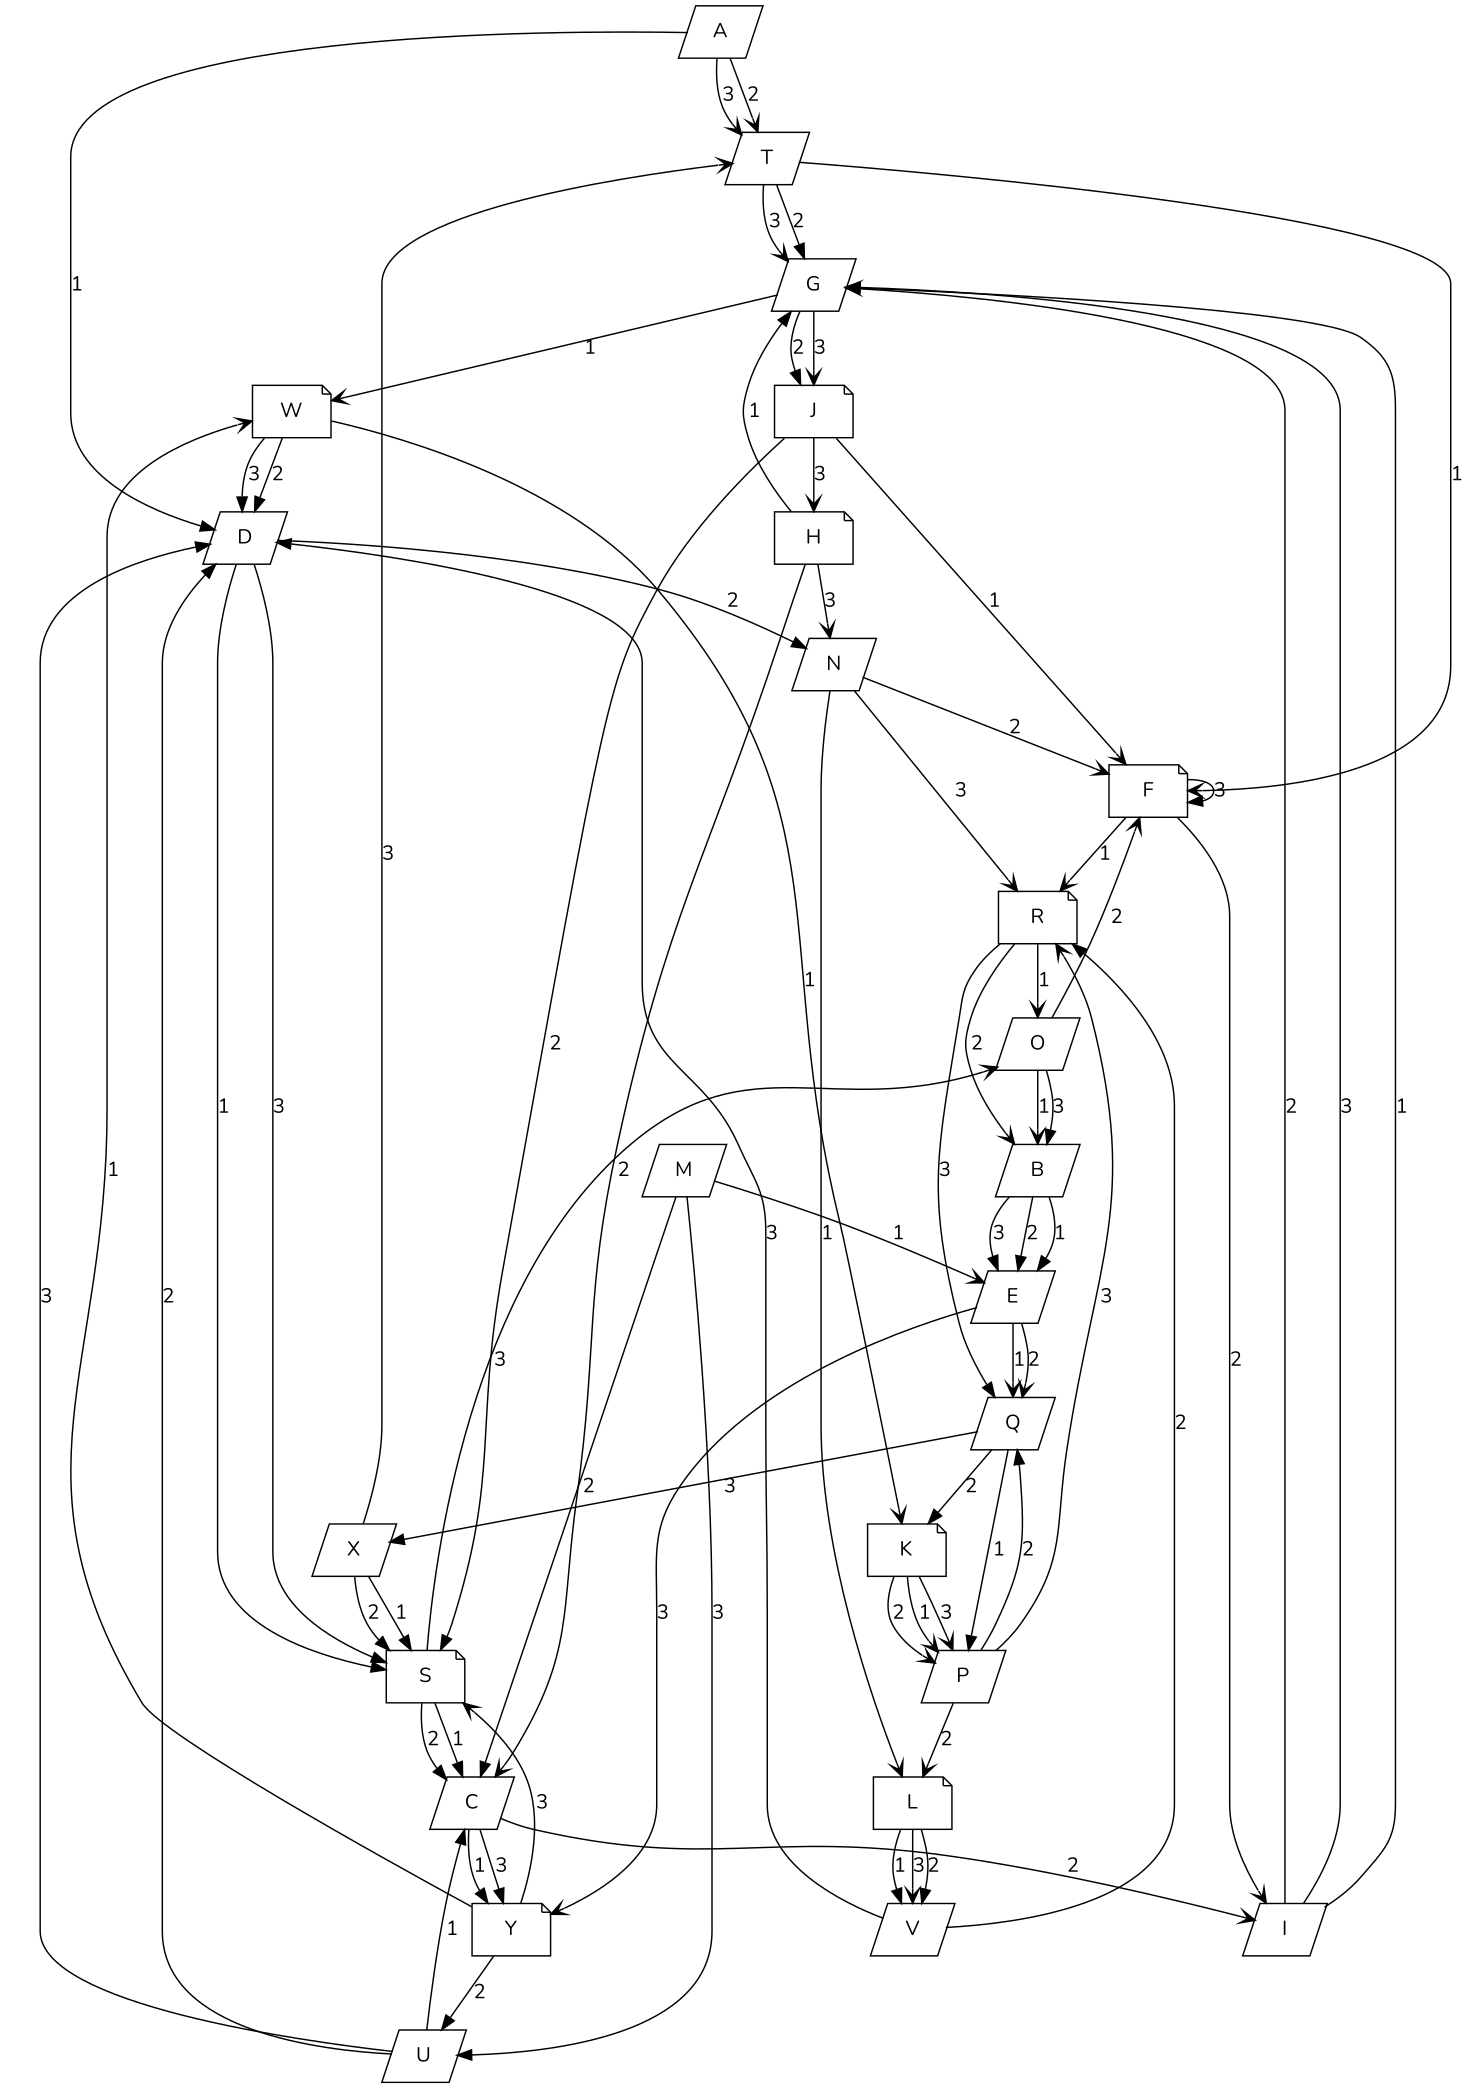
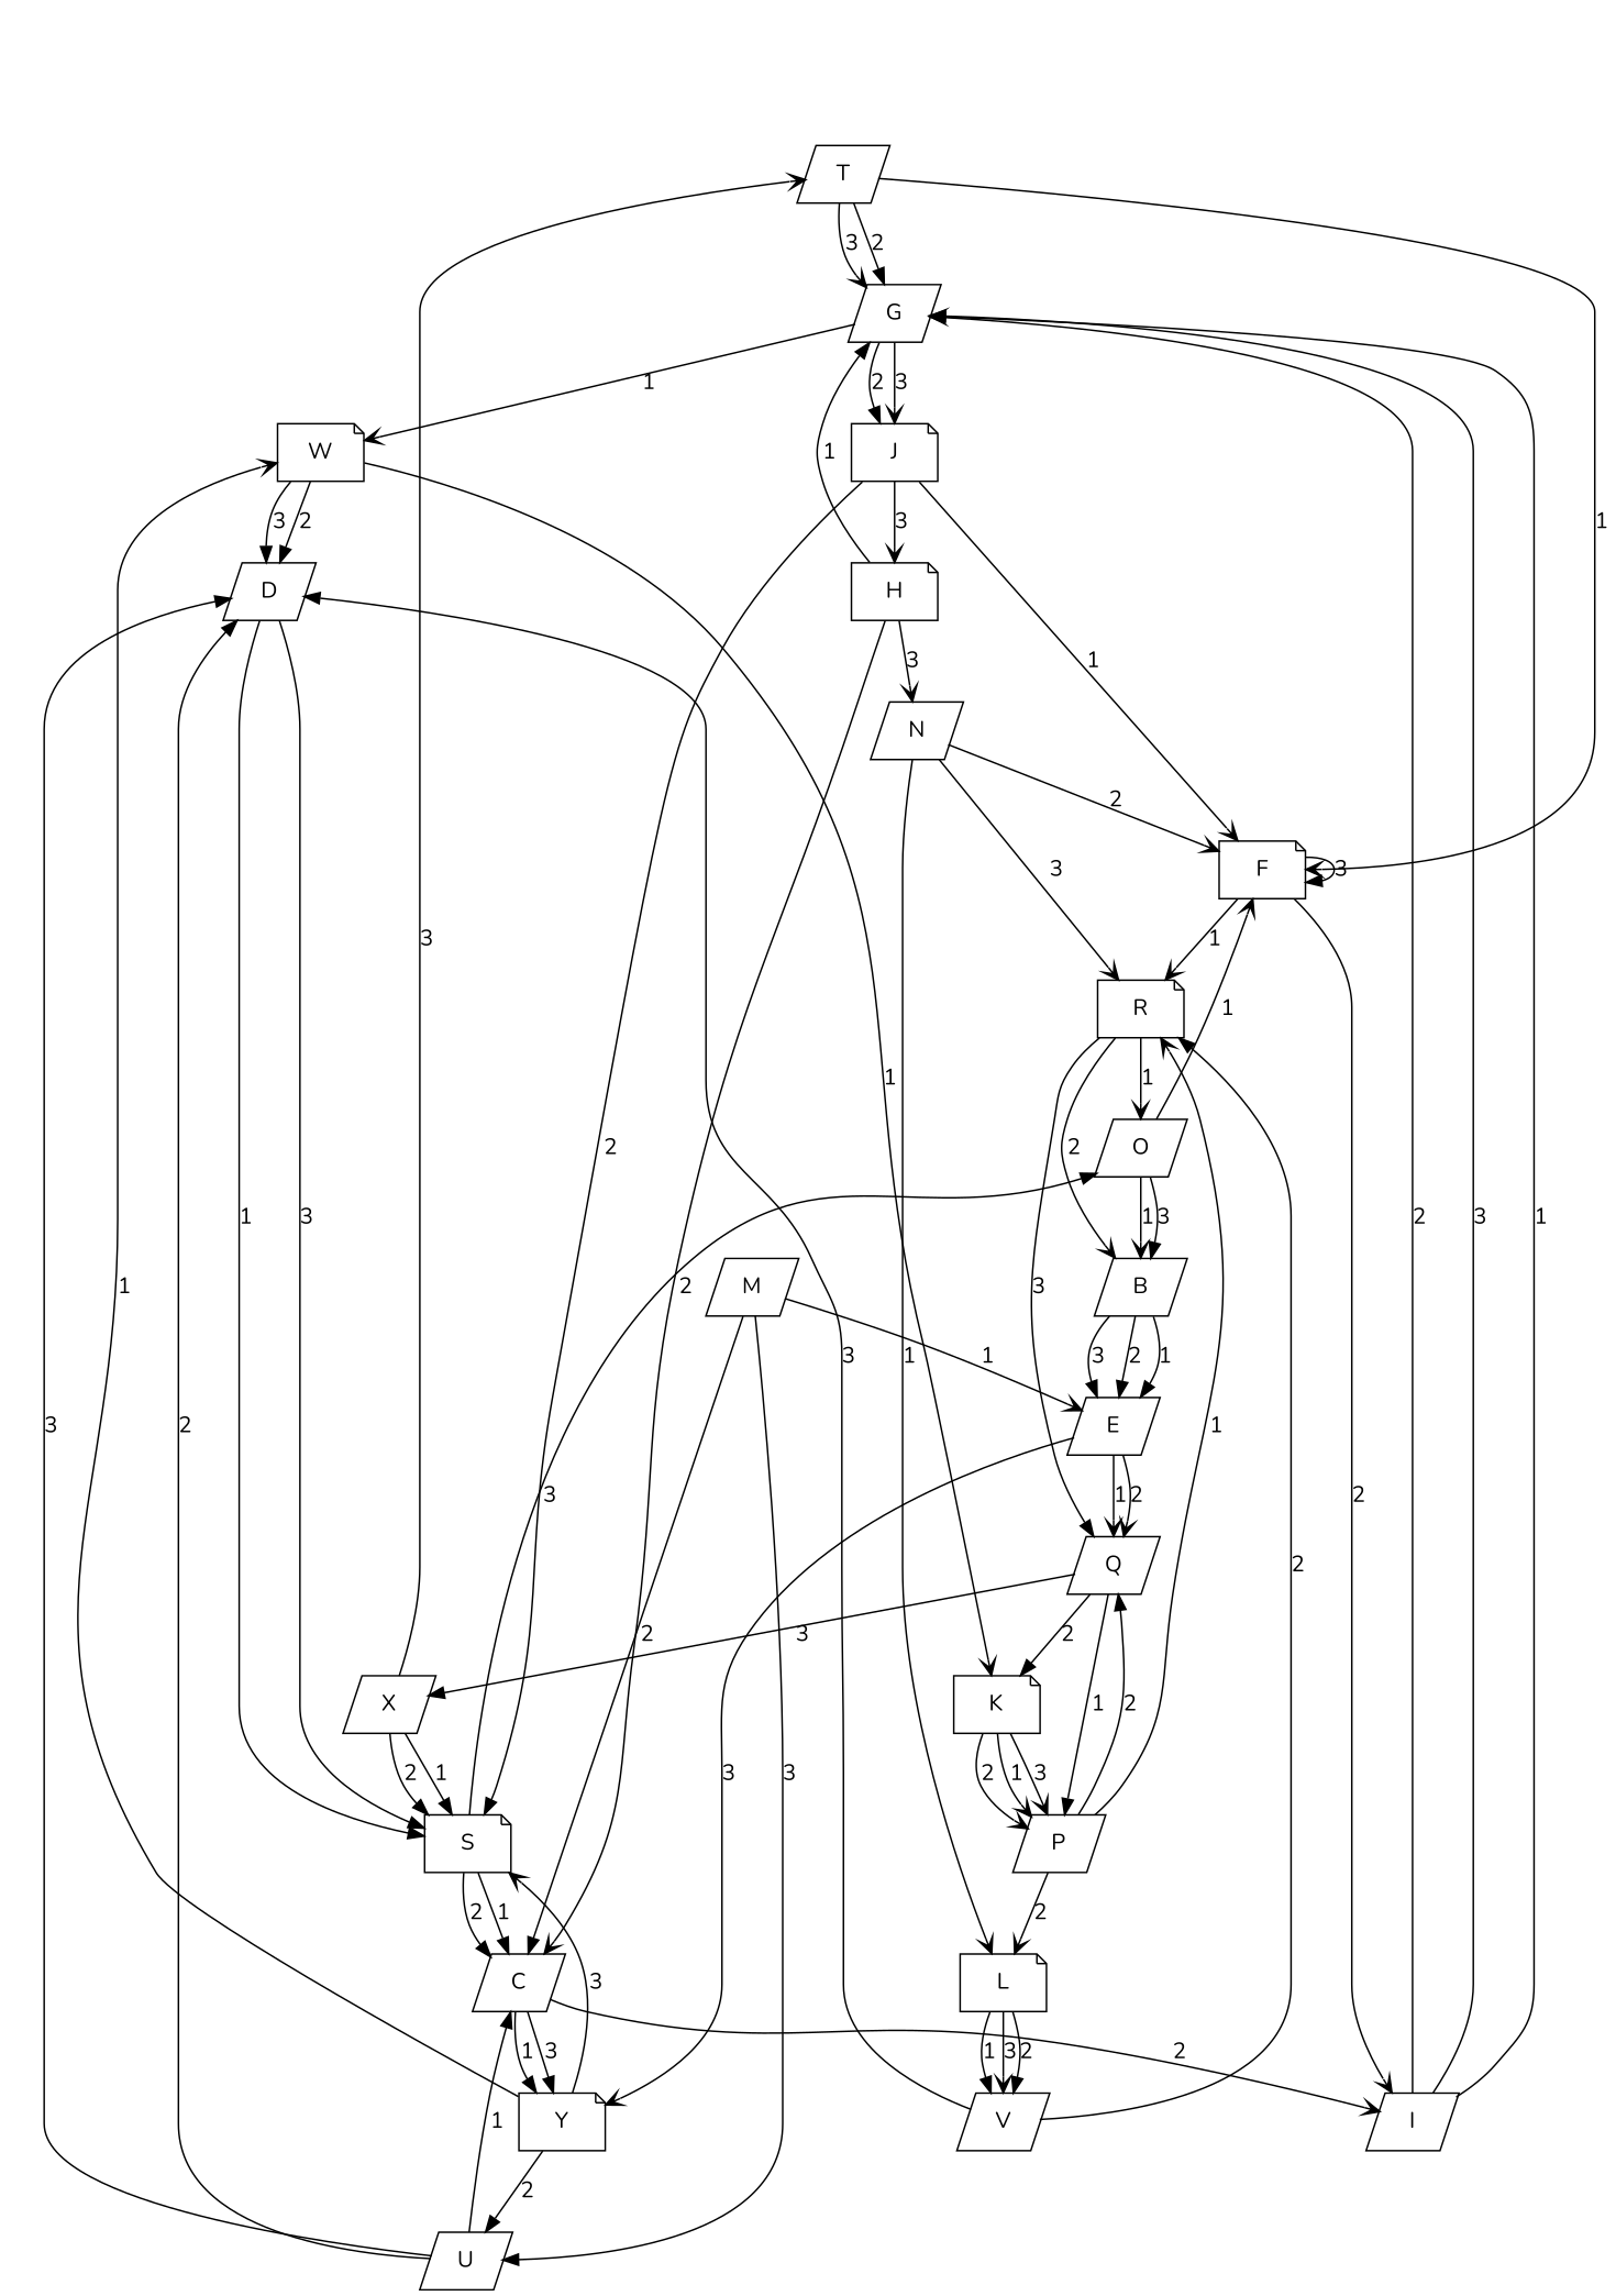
  digraph {
    fontname=Nunito
    rankdir=TB
    node [fontname=Nunito shape=parallelogram]
    edge [arrowhead=normal fontname=Nunito]
-   A
    T
    D
    G
    F [shape=note]
    N
    S [shape=note]
    W [shape=note]
    J [shape=note]
    R [shape=note]
    I
    L [shape=note]
    O
    C
    K [shape=note]
    H [shape=note]
    B
    Q
    P
    V
    Y [shape=note]
    E
    X
    U
    M
-   A -> T [arrowhead=vee label=3]
-   A -> T [arrowhead=vee label=2]
-   A -> D [label=1]
    T -> G [label=2]
    T -> G [arrowhead=vee label=3]
    T -> F [arrowhead=vee label=1]
-   D -> N [label=2]
    D -> S [label=3]
    D -> S [label=1]
    G -> W [arrowhead=vee label=1]
    G -> J [label=2]
    G -> J [arrowhead=vee label=3]
    F -> F [label=3]
    F -> R [arrowhead=vee label=1]
    F -> I [arrowhead=vee label=2]
    N -> F [arrowhead=vee label=2]
    N -> R [arrowhead=vee label=3]
    N -> L [arrowhead=vee label=1]
-   S -> O [arrowhead=vee label=3]
+   S -> O [label=3]
    S -> C [label=2]
    S -> C [label=1]
    W -> D [label=2]
    W -> D [label=3]
    W -> K [arrowhead=vee label=1]
    J -> F [arrowhead=vee label=1]
    J -> S [label=2]
    J -> H [arrowhead=vee label=3]
    R -> O [arrowhead=vee label=1]
    R -> B [arrowhead=vee label=2]
    R -> Q [label=3]
    I -> G [arrowhead=vee label=1]
    I -> G [label=2]
    I -> G [label=3]
    L -> V [arrowhead=vee label=3]
    L -> V [label=2]
    L -> V [label=1]
-   O -> F [arrowhead=vee label=2]
+   O -> F [arrowhead=vee label=1]
    O -> B [arrowhead=vee label=1]
    O -> B [label=3]
    C -> I [arrowhead=vee label=2]
    C -> Y [label=1]
    C -> Y [label=3]
    K -> P [arrowhead=vee label=1]
    K -> P [arrowhead=vee label=3]
    K -> P [arrowhead=vee label=2]
    H -> G [label=1]
    H -> N [arrowhead=vee label=3]
    H -> C [arrowhead=vee label=2]
    B -> E [label=1]
    B -> E [label=3]
    B -> E [label=2]
    Q -> K [label=2]
    Q -> P [label=1]
    Q -> X [label=3]
-   P -> R [arrowhead=vee label=3]
+   P -> R [arrowhead=vee label=1]
    P -> L [arrowhead=vee label=2]
    P -> Q [label=2]
    V -> D [label=3]
    V -> R [label=2]
    Y -> S [arrowhead=vee label=3]
    Y -> W [arrowhead=vee label=1]
    Y -> U [label=2]
    E -> Q [arrowhead=vee label=1]
    E -> Q [arrowhead=vee label=2]
    E -> Y [arrowhead=vee label=3]
    X -> T [arrowhead=vee label=3]
    X -> S [label=1]
    X -> S [label=2]
    U -> D [label=2]
    U -> D [label=3]
    U -> C [label=1]
    M -> C [label=2]
    M -> E [arrowhead=vee label=1]
    M -> U [label=3]
  }
